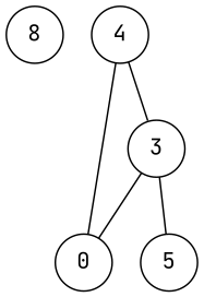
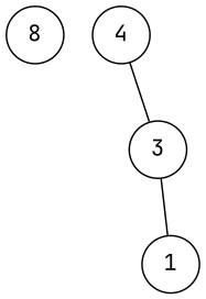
  graph {
    fontname="JetBrains Mono"
    node [fontname="JetBrains Mono" shape=circle]
    edge [fontname="JetBrains Mono"]
    n1 [label=8]
    3
-   0
-   1 [label=5]
+   1
    4
-   3 -- 0
    3 -- 1
    4 -- 3
-   4 -- 0
  }
